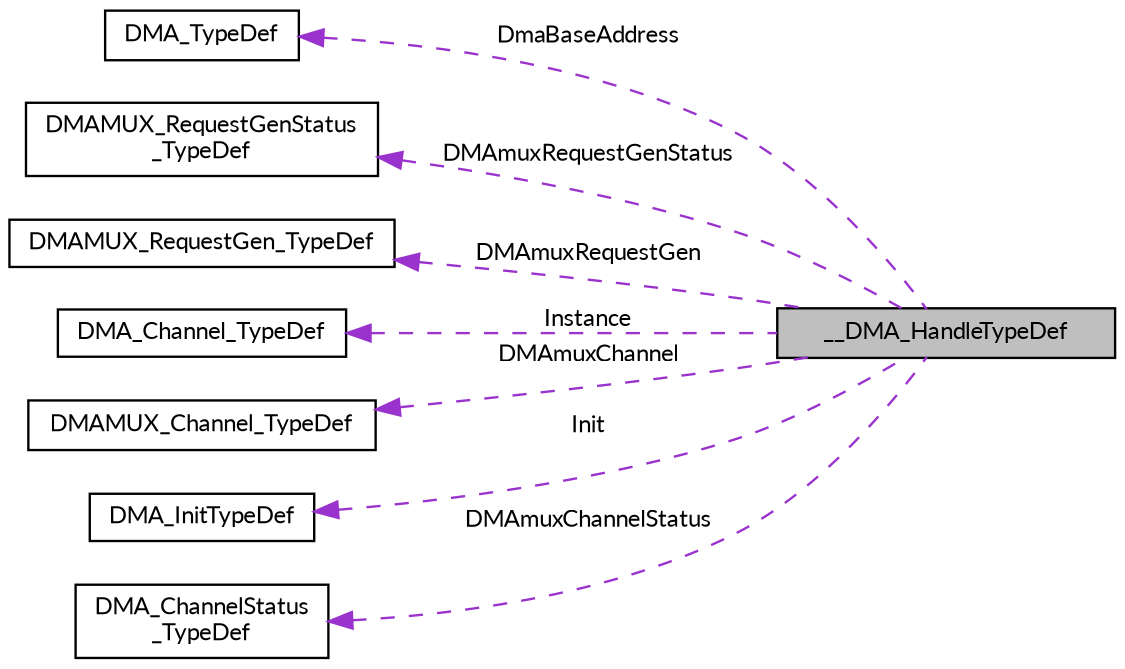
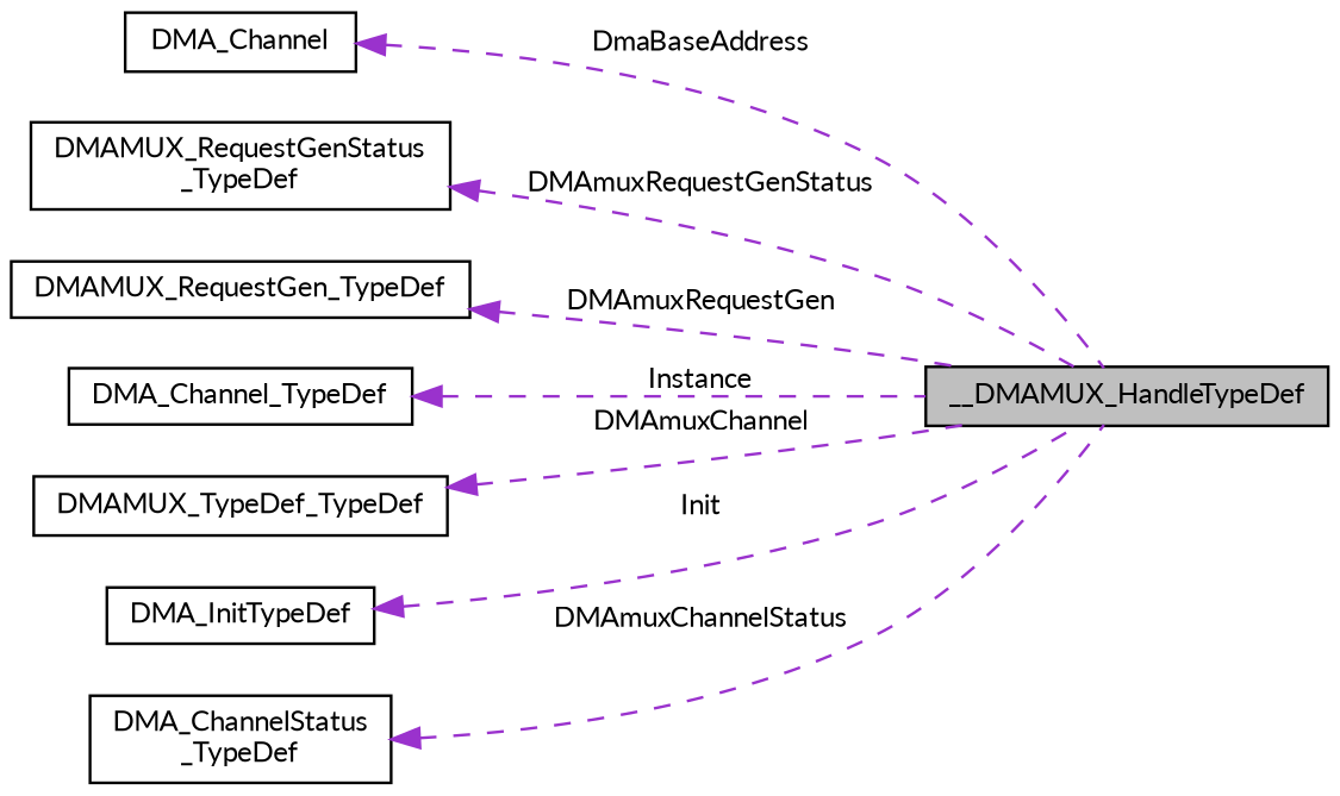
  digraph {
    fontname=Lato
    rankdir=LR
    node [color=black fillcolor=white fontname=Lato fontsize=10 shape=record style=filled]
    edge [color=darkorchid3 dir=back fontname=Lato fontsize=10 labelfontname=Helvetica labelfontsize=10 style=dashed]
-   n1 [fillcolor=grey75 fontcolor=black height=0.2 label=__DMA_HandleTypeDef width=0.4]
-   n2 [height=0.2 label=DMA_TypeDef width=0.4]
+   n1 [fillcolor=grey75 fontcolor=black height=0.2 label=__DMAMUX_HandleTypeDef width=0.4]
+   n2 [height=0.2 label=DMA_Channel width=0.4]
    n3 [height=0.2 label="DMAMUX_RequestGenStatus\l_TypeDef" width=0.4]
    n4 [height=0.2 label=DMAMUX_RequestGen_TypeDef width=0.4]
    n5 [height=0.2 label=DMA_Channel_TypeDef width=0.4]
-   n6 [height=0.2 label=DMAMUX_Channel_TypeDef width=0.4]
+   n6 [height=0.2 label=DMAMUX_TypeDef_TypeDef width=0.4]
    n7 [height=0.2 label=DMA_InitTypeDef width=0.4]
    n8 [height=0.2 label="DMA_ChannelStatus\l_TypeDef" width=0.4]
    n2 -> n1 [label=" DmaBaseAddress"]
    n3 -> n1 [label=" DMAmuxRequestGenStatus"]
    n4 -> n1 [label=" DMAmuxRequestGen"]
    n5 -> n1 [label=" Instance"]
    n6 -> n1 [label=" DMAmuxChannel"]
    n7 -> n1 [label=" Init"]
    n8 -> n1 [label=" DMAmuxChannelStatus"]
  }
